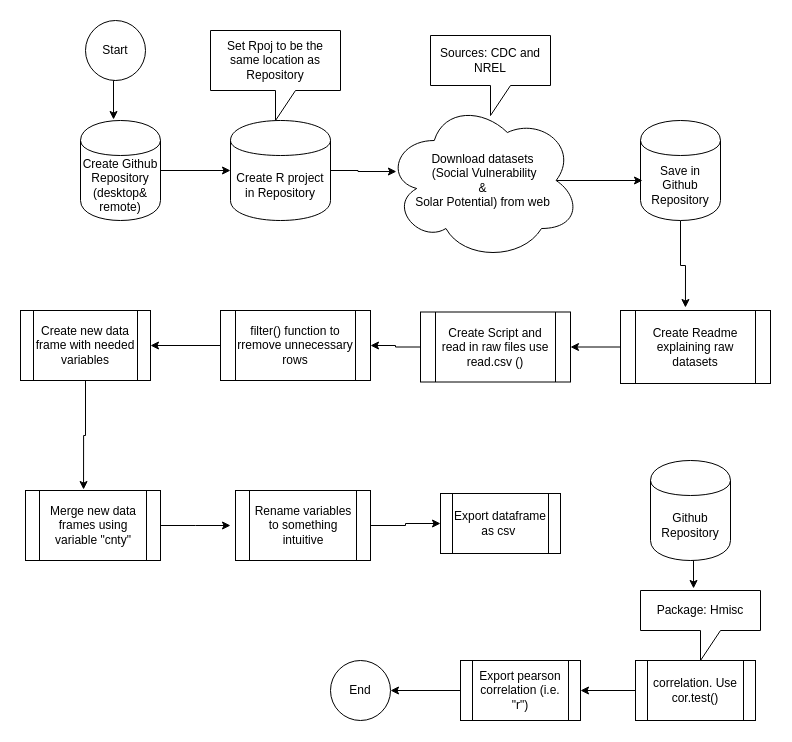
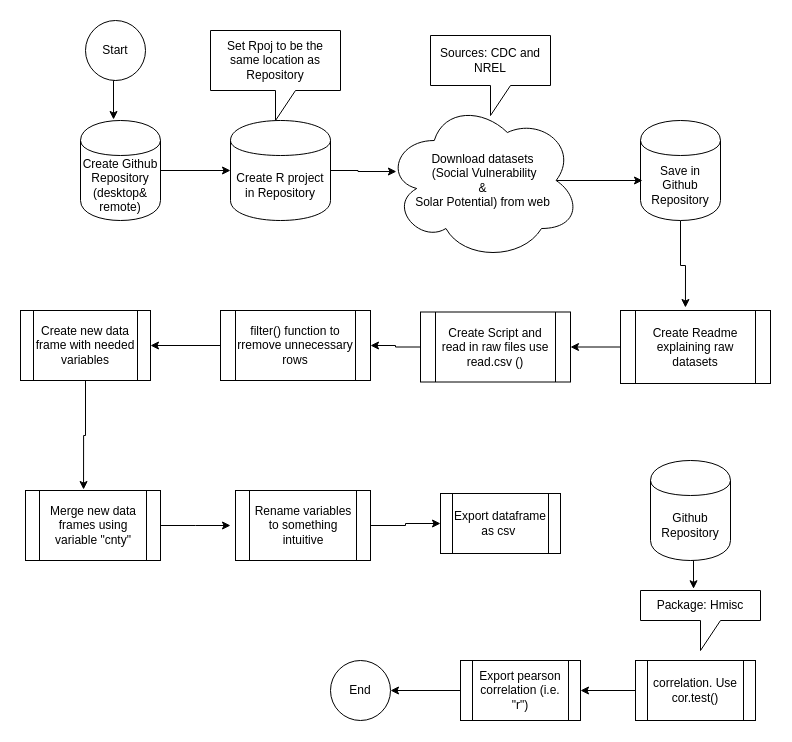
  <mxCell id="0" />
  <mxCell id="1" parent="0" />
  <mxCell id="2" style="edgeStyle=orthogonalEdgeStyle;rounded=0;orthogonalLoop=1;jettySize=auto;html=1;exitX=0.5;exitY=1;exitDx=0;exitDy=0;entryX=0.413;entryY=-0.01;entryDx=0;entryDy=0;entryPerimeter=0;" edge="1" parent="1" source="3" target="7"><mxGeometry relative="1" as="geometry" /></mxCell>
  <mxCell id="3" value="Start" style="ellipse;whiteSpace=wrap;html=1;aspect=fixed;" vertex="1" parent="1"><mxGeometry x="85" y="20" width="60" height="60" as="geometry" /></mxCell>
  <mxCell id="4" style="edgeStyle=orthogonalEdgeStyle;rounded=0;orthogonalLoop=1;jettySize=auto;html=1;exitX=0;exitY=0.5;exitDx=0;exitDy=0;entryX=1;entryY=0.5;entryDx=0;entryDy=0;" edge="1" parent="1" source="5" target="13"><mxGeometry relative="1" as="geometry" /></mxCell>
  <mxCell id="5" value="Create Readme explaining raw datasets" style="shape=process;whiteSpace=wrap;html=1;backgroundOutline=1;" vertex="1" parent="1"><mxGeometry x="620" y="310" width="150" height="73" as="geometry" /></mxCell>
  <mxCell id="6" style="edgeStyle=orthogonalEdgeStyle;rounded=0;orthogonalLoop=1;jettySize=auto;html=1;exitX=1;exitY=0.5;exitDx=0;exitDy=0;" edge="1" parent="1" source="7" target="9"><mxGeometry relative="1" as="geometry" /></mxCell>
  <mxCell id="7" value="Create Github Repository (desktop&amp;amp; remote)" style="shape=cylinder;whiteSpace=wrap;html=1;boundedLbl=1;backgroundOutline=1;" vertex="1" parent="1"><mxGeometry x="80" y="120" width="80" height="100" as="geometry" /></mxCell>
  <mxCell id="8" style="edgeStyle=orthogonalEdgeStyle;rounded=0;orthogonalLoop=1;jettySize=auto;html=1;exitX=1;exitY=0.5;exitDx=0;exitDy=0;entryX=0.056;entryY=0.444;entryDx=0;entryDy=0;entryPerimeter=0;" edge="1" parent="1" source="9" target="30"><mxGeometry relative="1" as="geometry" /></mxCell>
  <mxCell id="9" value="Create R project in Repository" style="shape=cylinder;whiteSpace=wrap;html=1;boundedLbl=1;backgroundOutline=1;" vertex="1" parent="1"><mxGeometry x="230" y="120" width="100" height="100" as="geometry" /></mxCell>
  <mxCell id="10" style="edgeStyle=orthogonalEdgeStyle;rounded=0;orthogonalLoop=1;jettySize=auto;html=1;exitX=0.5;exitY=1;exitDx=0;exitDy=0;entryX=0.433;entryY=-0.041;entryDx=0;entryDy=0;entryPerimeter=0;" edge="1" parent="1" source="11" target="5"><mxGeometry relative="1" as="geometry" /></mxCell>
  <mxCell id="11" value="Save in Github Repository" style="shape=cylinder;whiteSpace=wrap;html=1;boundedLbl=1;backgroundOutline=1;" vertex="1" parent="1"><mxGeometry x="640" y="120" width="80" height="100" as="geometry" /></mxCell>
  <mxCell id="12" style="edgeStyle=orthogonalEdgeStyle;rounded=0;orthogonalLoop=1;jettySize=auto;html=1;exitX=0;exitY=0.5;exitDx=0;exitDy=0;" edge="1" parent="1" source="13" target="16"><mxGeometry relative="1" as="geometry" /></mxCell>
  <mxCell id="13" value="Create Script and read in raw files use read.csv ()" style="shape=process;whiteSpace=wrap;html=1;backgroundOutline=1;" vertex="1" parent="1"><mxGeometry x="420" y="311.5" width="150" height="70" as="geometry" /></mxCell>
  <mxCell id="14" value="Set Rpoj to be the same location as Repository" style="shape=callout;whiteSpace=wrap;html=1;perimeter=calloutPerimeter;" vertex="1" parent="1"><mxGeometry x="210" y="30" width="130" height="90" as="geometry" /></mxCell>
  <mxCell id="15" style="edgeStyle=orthogonalEdgeStyle;rounded=0;orthogonalLoop=1;jettySize=auto;html=1;exitX=0;exitY=0.5;exitDx=0;exitDy=0;entryX=1;entryY=0.5;entryDx=0;entryDy=0;" edge="1" parent="1" source="16" target="22"><mxGeometry relative="1" as="geometry" /></mxCell>
  <mxCell id="16" value="filter() function to rremove unnecessary rows" style="shape=process;whiteSpace=wrap;html=1;backgroundOutline=1;" vertex="1" parent="1"><mxGeometry x="220" y="310" width="150" height="70" as="geometry" /></mxCell>
  <mxCell id="17" style="edgeStyle=orthogonalEdgeStyle;rounded=0;orthogonalLoop=1;jettySize=auto;html=1;exitX=1;exitY=0.5;exitDx=0;exitDy=0;" edge="1" parent="1" source="18"><mxGeometry relative="1" as="geometry"><mxPoint x="230" y="525" as="targetPoint" /></mxGeometry></mxCell>
  <mxCell id="18" value="Merge new data frames using variable &quot;cnty&quot;" style="shape=process;whiteSpace=wrap;html=1;backgroundOutline=1;" vertex="1" parent="1"><mxGeometry x="25" y="490" width="135" height="70" as="geometry" /></mxCell>
  <mxCell id="19" style="edgeStyle=orthogonalEdgeStyle;rounded=0;orthogonalLoop=1;jettySize=auto;html=1;exitX=1;exitY=0.5;exitDx=0;exitDy=0;" edge="1" parent="1" source="20" target="25"><mxGeometry relative="1" as="geometry" /></mxCell>
  <mxCell id="20" value="Rename variables to something intuitive" style="shape=process;whiteSpace=wrap;html=1;backgroundOutline=1;" vertex="1" parent="1"><mxGeometry x="235" y="490" width="135" height="70" as="geometry" /></mxCell>
  <mxCell id="21" style="edgeStyle=orthogonalEdgeStyle;rounded=0;orthogonalLoop=1;jettySize=auto;html=1;exitX=0.5;exitY=1;exitDx=0;exitDy=0;entryX=0.43;entryY=-0.014;entryDx=0;entryDy=0;entryPerimeter=0;" edge="1" parent="1" source="22" target="18"><mxGeometry relative="1" as="geometry" /></mxCell>
  <mxCell id="22" value="Create new data frame with needed variables" style="shape=process;whiteSpace=wrap;html=1;backgroundOutline=1;" vertex="1" parent="1"><mxGeometry x="20" y="310" width="130" height="70" as="geometry" /></mxCell>
  <mxCell id="23" style="edgeStyle=orthogonalEdgeStyle;rounded=0;orthogonalLoop=1;jettySize=auto;html=1;exitX=0.5;exitY=1;exitDx=0;exitDy=0;entryX=0.442;entryY=-0.029;entryDx=0;entryDy=0;entryPerimeter=0;" edge="1" parent="1" source="24" target="33"><mxGeometry relative="1" as="geometry" /></mxCell>
  <mxCell id="24" value="&lt;span&gt;Github Repository&lt;/span&gt;" style="shape=cylinder;whiteSpace=wrap;html=1;boundedLbl=1;backgroundOutline=1;" vertex="1" parent="1"><mxGeometry x="650" y="460" width="80" height="100" as="geometry" /></mxCell>
  <mxCell id="25" value="Export dataframe as csv&amp;nbsp;" style="shape=process;whiteSpace=wrap;html=1;backgroundOutline=1;" vertex="1" parent="1"><mxGeometry x="440" y="493" width="120" height="60" as="geometry" /></mxCell>
  <mxCell id="26" style="edgeStyle=orthogonalEdgeStyle;rounded=0;orthogonalLoop=1;jettySize=auto;html=1;exitX=0;exitY=0.5;exitDx=0;exitDy=0;entryX=1;entryY=0.5;entryDx=0;entryDy=0;" edge="1" parent="1" source="27" target="32"><mxGeometry relative="1" as="geometry" /></mxCell>
  <mxCell id="27" value="correlation. Use cor.test()" style="shape=process;whiteSpace=wrap;html=1;backgroundOutline=1;" vertex="1" parent="1"><mxGeometry x="635" y="660" width="120" height="60" as="geometry" /></mxCell>
  <mxCell id="28" value="Sources: CDC and NREL" style="shape=callout;whiteSpace=wrap;html=1;perimeter=calloutPerimeter;" vertex="1" parent="1"><mxGeometry x="430" y="35" width="120" height="80" as="geometry" /></mxCell>
  <mxCell id="29" style="edgeStyle=orthogonalEdgeStyle;rounded=0;orthogonalLoop=1;jettySize=auto;html=1;exitX=0.875;exitY=0.5;exitDx=0;exitDy=0;exitPerimeter=0;entryX=0.025;entryY=0.6;entryDx=0;entryDy=0;entryPerimeter=0;" edge="1" parent="1" source="30" target="11"><mxGeometry relative="1" as="geometry" /></mxCell>
  <mxCell id="30" value="&lt;span&gt;Download datasets&lt;br&gt;&amp;nbsp;(Social Vulnerability &lt;br&gt;&amp;amp; &lt;br&gt;Solar Potential) from web&lt;/span&gt;" style="ellipse;shape=cloud;whiteSpace=wrap;html=1;" vertex="1" parent="1"><mxGeometry x="385" y="100" width="195" height="160" as="geometry" /></mxCell>
  <mxCell id="31" style="edgeStyle=orthogonalEdgeStyle;rounded=0;orthogonalLoop=1;jettySize=auto;html=1;exitX=0;exitY=0.5;exitDx=0;exitDy=0;entryX=1;entryY=0.5;entryDx=0;entryDy=0;" edge="1" parent="1" source="32" target="34"><mxGeometry relative="1" as="geometry" /></mxCell>
  <mxCell id="32" value="Export pearson correlation (i.e. &quot;r&quot;)" style="shape=process;whiteSpace=wrap;html=1;backgroundOutline=1;" vertex="1" parent="1"><mxGeometry x="460" y="660" width="120" height="60" as="geometry" /></mxCell>
- <mxCell id="33" value="Package: Hmisc" style="shape=callout;whiteSpace=wrap;html=1;perimeter=calloutPerimeter;" vertex="1" parent="1"><mxGeometry x="640" y="590" width="120" height="70" as="geometry" /></mxCell>
+ <mxCell id="33" value="Package: Hmisc" style="shape=callout;whiteSpace=wrap;html=1;perimeter=calloutPerimeter;" vertex="1" parent="1"><mxGeometry x="640" y="590" width="120" height="60" as="geometry" /></mxCell>
  <mxCell id="34" value="End" style="ellipse;whiteSpace=wrap;html=1;aspect=fixed;" vertex="1" parent="1"><mxGeometry x="330" y="660" width="60" height="60" as="geometry" /></mxCell>
